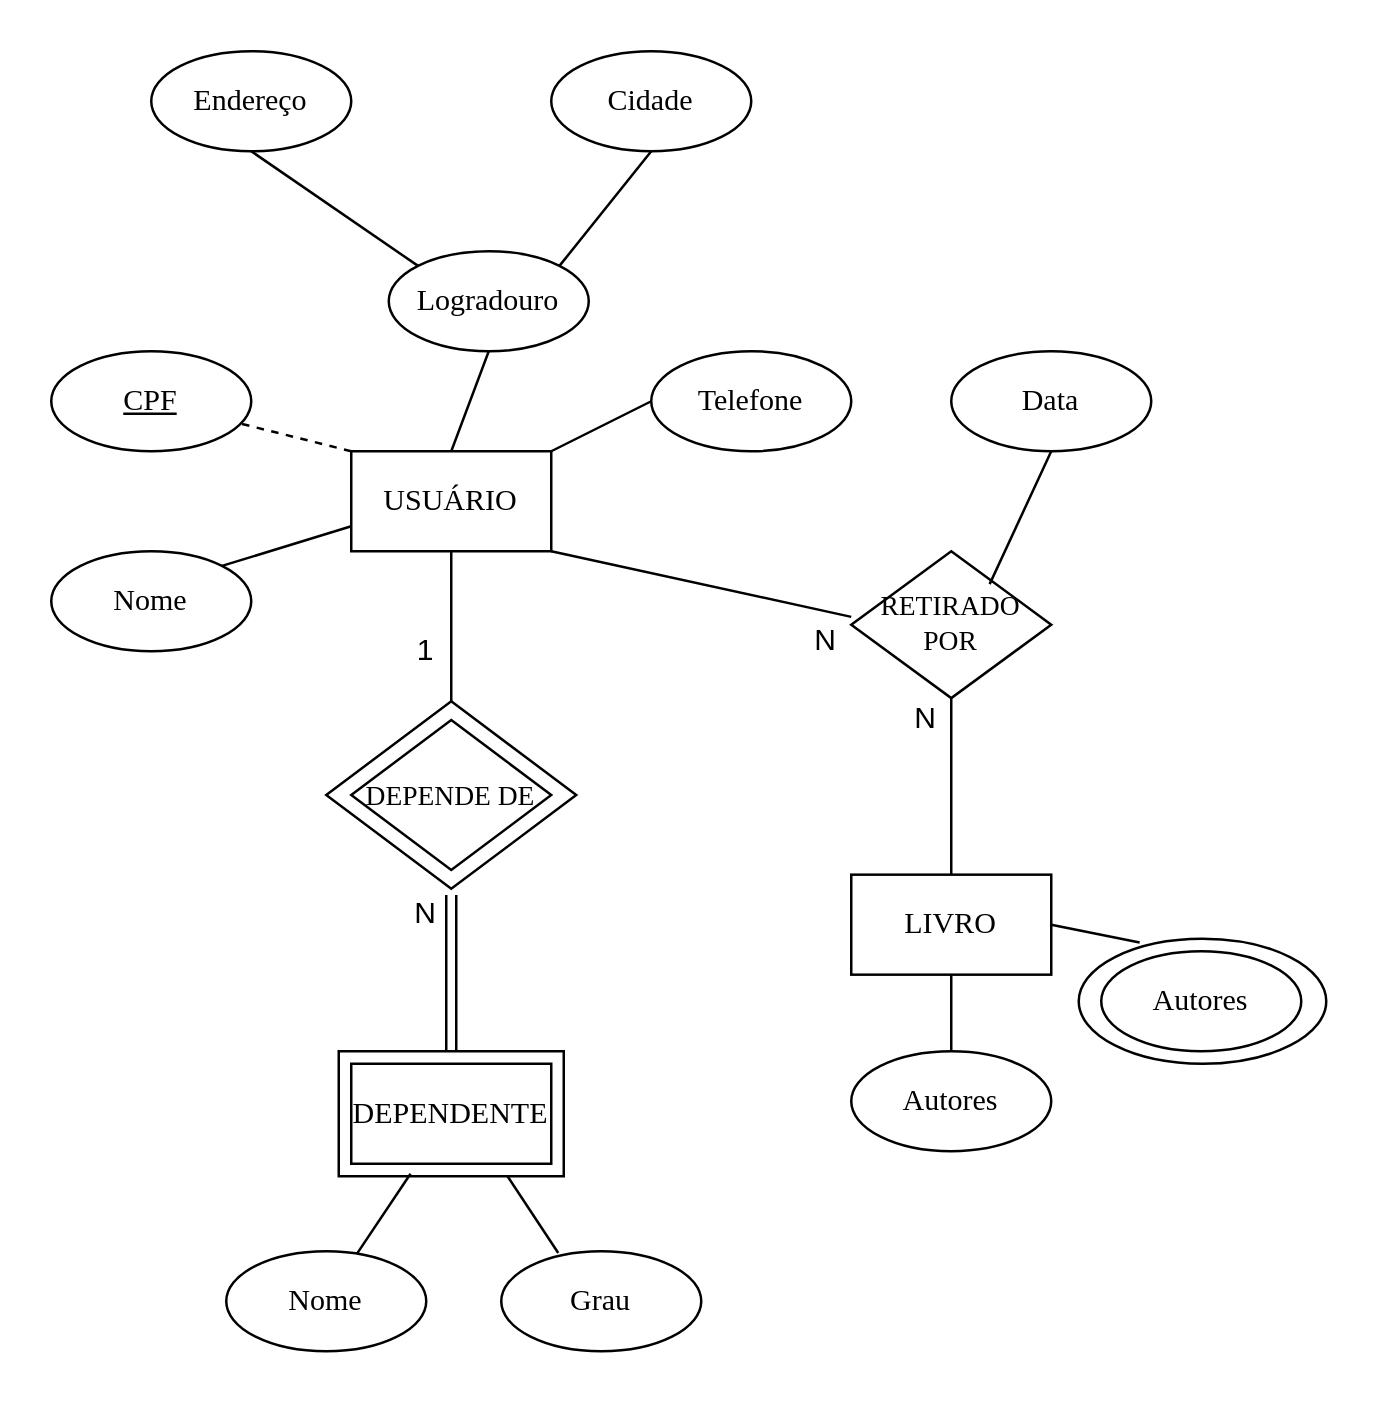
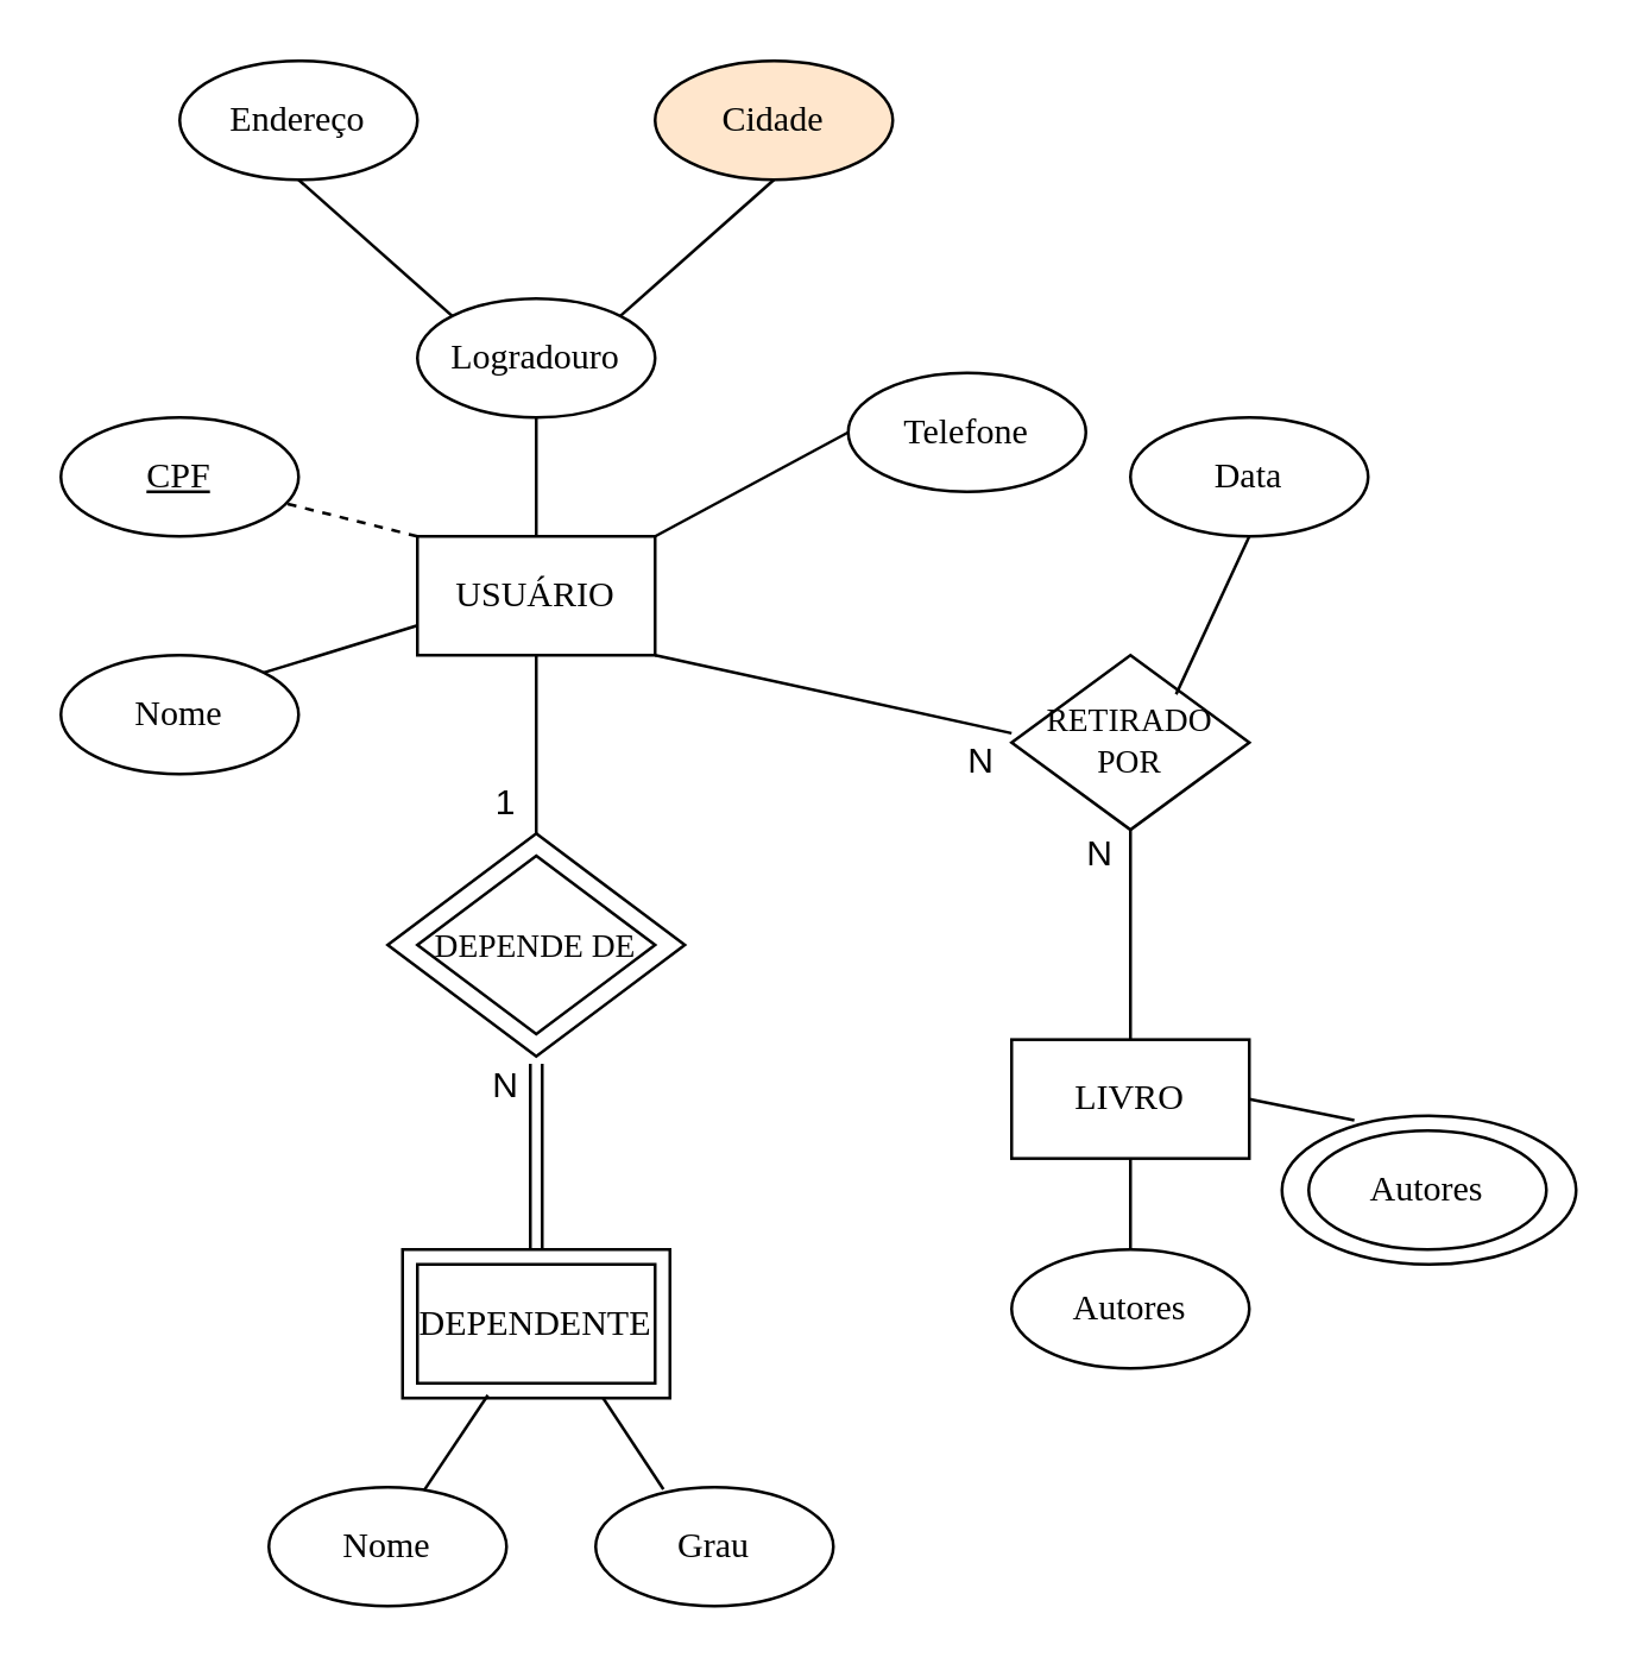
  <mxCell id="0" />
  <mxCell id="1" parent="0" />
- <mxCell id="2" value="1" style="rounded=0;whiteSpace=wrap;html=1;strokeColor=none;fillColor=none;" parent="1" vertex="1"><mxGeometry x="160" y="250" width="20" height="20" as="geometry" /></mxCell>
- <mxCell id="3" value="Logradouro" style="ellipse;whiteSpace=wrap;html=1;fontFamily=Times New Roman;" vertex="1" parent="1"><mxGeometry x="155" y="100" width="80" height="40" as="geometry" /></mxCell>
+ <mxCell id="2" value="1" style="rounded=0;whiteSpace=wrap;html=1;strokeColor=none;fillColor=none;" parent="1" vertex="1"><mxGeometry x="160" y="260" width="20" height="20" as="geometry" /></mxCell>
+ <mxCell id="3" value="Logradouro" style="ellipse;whiteSpace=wrap;html=1;fontFamily=Times New Roman;" vertex="1" parent="1"><mxGeometry x="140" y="100" width="80" height="40" as="geometry" /></mxCell>
  <mxCell id="4" value="&lt;u&gt;CPF&lt;/u&gt;" style="ellipse;whiteSpace=wrap;html=1;fontFamily=Times New Roman;" vertex="1" parent="1"><mxGeometry x="20" y="140" width="80" height="40" as="geometry" /></mxCell>
  <mxCell id="5" value="USUÁRIO" style="rounded=0;whiteSpace=wrap;html=1;fontFamily=Times New Roman;" vertex="1" parent="1"><mxGeometry x="140" y="180" width="80" height="40" as="geometry" /></mxCell>
  <mxCell id="6" value="" style="endArrow=none;html=1;rounded=0;fontFamily=Times New Roman;entryX=0.5;entryY=1;entryDx=0;entryDy=0;exitX=0.5;exitY=0;exitDx=0;exitDy=0;" edge="1" parent="1" source="5" target="3"><mxGeometry width="50" height="50" relative="1" as="geometry"><mxPoint x="280" y="210" as="sourcePoint" /><mxPoint x="330" y="160" as="targetPoint" /></mxGeometry></mxCell>
- <mxCell id="7" value="Telefone" style="ellipse;whiteSpace=wrap;html=1;fontFamily=Times New Roman;" vertex="1" parent="1"><mxGeometry x="260" y="140" width="80" height="40" as="geometry" /></mxCell>
+ <mxCell id="7" value="Telefone" style="ellipse;whiteSpace=wrap;html=1;fontFamily=Times New Roman;" vertex="1" parent="1"><mxGeometry x="285" y="125" width="80" height="40" as="geometry" /></mxCell>
  <mxCell id="8" value="Nome" style="ellipse;whiteSpace=wrap;html=1;fontFamily=Times New Roman;" vertex="1" parent="1"><mxGeometry x="20" y="220" width="80" height="40" as="geometry" /></mxCell>
  <mxCell id="9" value="Endereço" style="ellipse;whiteSpace=wrap;html=1;fontFamily=Times New Roman;" vertex="1" parent="1"><mxGeometry x="60" y="20" width="80" height="40" as="geometry" /></mxCell>
- <mxCell id="10" value="Cidade" style="ellipse;whiteSpace=wrap;html=1;fontFamily=Times New Roman;" vertex="1" parent="1"><mxGeometry x="220" y="20" width="80" height="40" as="geometry" /></mxCell>
+ <mxCell id="10" value="Cidade" style="ellipse;whiteSpace=wrap;html=1;fontFamily=Times New Roman;fillColor=#ffe6cc;" vertex="1" parent="1"><mxGeometry x="220" y="20" width="80" height="40" as="geometry" /></mxCell>
  <mxCell id="11" value="" style="endArrow=none;html=1;rounded=0;fontFamily=Times New Roman;entryX=0.5;entryY=1;entryDx=0;entryDy=0;exitX=0;exitY=0;exitDx=0;exitDy=0;" edge="1" parent="1" source="3" target="9"><mxGeometry width="50" height="50" relative="1" as="geometry"><mxPoint x="280" y="210" as="sourcePoint" /><mxPoint x="330" y="160" as="targetPoint" /></mxGeometry></mxCell>
  <mxCell id="12" value="" style="endArrow=none;html=1;rounded=0;fontFamily=Times New Roman;entryX=0.5;entryY=1;entryDx=0;entryDy=0;exitX=1;exitY=0;exitDx=0;exitDy=0;" edge="1" parent="1" source="3" target="10"><mxGeometry width="50" height="50" relative="1" as="geometry"><mxPoint x="280" y="210" as="sourcePoint" /><mxPoint x="330" y="160" as="targetPoint" /></mxGeometry></mxCell>
  <mxCell id="13" value="" style="endArrow=none;html=1;rounded=0;fontFamily=Times New Roman;entryX=0;entryY=0.5;entryDx=0;entryDy=0;exitX=1;exitY=0;exitDx=0;exitDy=0;" edge="1" parent="1" source="5" target="7"><mxGeometry width="50" height="50" relative="1" as="geometry"><mxPoint x="280" y="210" as="sourcePoint" /><mxPoint x="330" y="160" as="targetPoint" /></mxGeometry></mxCell>
  <mxCell id="14" value="" style="endArrow=none;html=1;rounded=0;fontFamily=Times New Roman;exitX=0;exitY=0;exitDx=0;exitDy=0;dashed=1;" edge="1" parent="1" source="5" target="4"><mxGeometry width="50" height="50" relative="1" as="geometry"><mxPoint x="280" y="210" as="sourcePoint" /><mxPoint x="330" y="160" as="targetPoint" /></mxGeometry></mxCell>
  <mxCell id="15" value="" style="endArrow=none;html=1;rounded=0;fontFamily=Times New Roman;entryX=1;entryY=0;entryDx=0;entryDy=0;exitX=0;exitY=0.75;exitDx=0;exitDy=0;" edge="1" parent="1" source="5" target="8"><mxGeometry width="50" height="50" relative="1" as="geometry"><mxPoint x="280" y="210" as="sourcePoint" /><mxPoint x="330" y="160" as="targetPoint" /></mxGeometry></mxCell>
  <mxCell id="16" value="&lt;font style=&quot;font-size: 11px;&quot;&gt;DEPENDE DE&lt;/font&gt;" style="rhombus;whiteSpace=wrap;html=1;fontFamily=Times New Roman;" vertex="1" parent="1"><mxGeometry x="140" y="287.5" width="80" height="60" as="geometry" /></mxCell>
  <mxCell id="17" value="" style="rhombus;whiteSpace=wrap;html=1;fontFamily=Times New Roman;fontSize=11;fillColor=none;" vertex="1" parent="1"><mxGeometry x="130" y="280" width="100" height="75" as="geometry" /></mxCell>
  <mxCell id="18" value="DEPENDENTE" style="rounded=0;whiteSpace=wrap;html=1;fontFamily=Times New Roman;" vertex="1" parent="1"><mxGeometry x="140" y="425" width="80" height="40" as="geometry" /></mxCell>
  <mxCell id="19" value="" style="rounded=0;whiteSpace=wrap;html=1;fontFamily=Times New Roman;fontSize=11;fillColor=none;" vertex="1" parent="1"><mxGeometry x="135" y="420" width="90" height="50" as="geometry" /></mxCell>
  <mxCell id="20" value="" style="shape=link;html=1;rounded=0;strokeColor=default;fontFamily=Times New Roman;fontSize=11;exitX=0.5;exitY=0;exitDx=0;exitDy=0;" edge="1" parent="1" source="19"><mxGeometry width="100" relative="1" as="geometry"><mxPoint x="240" y="387.5" as="sourcePoint" /><mxPoint x="180" y="357.5" as="targetPoint" /></mxGeometry></mxCell>
  <mxCell id="21" value="" style="endArrow=none;html=1;rounded=0;strokeColor=default;fontFamily=Times New Roman;fontSize=11;entryX=0.5;entryY=1;entryDx=0;entryDy=0;exitX=0.5;exitY=0;exitDx=0;exitDy=0;" edge="1" parent="1" source="17" target="5"><mxGeometry width="50" height="50" relative="1" as="geometry"><mxPoint x="230" y="340" as="sourcePoint" /><mxPoint x="280" y="290" as="targetPoint" /></mxGeometry></mxCell>
  <mxCell id="22" value="RETIRADO POR" style="rhombus;whiteSpace=wrap;html=1;fontFamily=Times New Roman;fontSize=11;fillColor=none;perimeterSpacing=0;" vertex="1" parent="1"><mxGeometry x="340" y="220" width="80" height="58.75" as="geometry" /></mxCell>
  <mxCell id="23" value="LIVRO" style="rounded=0;whiteSpace=wrap;html=1;fontFamily=Times New Roman;" vertex="1" parent="1"><mxGeometry x="340" y="349.37" width="80" height="40" as="geometry" /></mxCell>
  <mxCell id="24" value="" style="endArrow=none;html=1;rounded=0;strokeColor=default;fontFamily=Times New Roman;fontSize=11;entryX=1;entryY=1;entryDx=0;entryDy=0;exitX=1;exitY=0;exitDx=0;exitDy=0;" edge="1" parent="1" source="26" target="5"><mxGeometry width="50" height="50" relative="1" as="geometry"><mxPoint x="310" y="280" as="sourcePoint" /><mxPoint x="360" y="230" as="targetPoint" /></mxGeometry></mxCell>
  <mxCell id="25" value="N" style="rounded=0;whiteSpace=wrap;html=1;strokeColor=none;fillColor=none;" vertex="1" parent="1"><mxGeometry x="160" y="355" width="20" height="20" as="geometry" /></mxCell>
  <mxCell id="26" value="N" style="rounded=0;whiteSpace=wrap;html=1;strokeColor=none;fillColor=none;" vertex="1" parent="1"><mxGeometry x="320" y="246.24" width="20" height="20" as="geometry" /></mxCell>
  <mxCell id="27" value="Nome" style="ellipse;whiteSpace=wrap;html=1;fontFamily=Times New Roman;" vertex="1" parent="1"><mxGeometry x="90" y="500" width="80" height="40" as="geometry" /></mxCell>
  <mxCell id="28" value="Grau" style="ellipse;whiteSpace=wrap;html=1;fontFamily=Times New Roman;" vertex="1" parent="1"><mxGeometry x="200" y="500" width="80" height="40" as="geometry" /></mxCell>
  <mxCell id="29" value="" style="endArrow=none;html=1;rounded=0;strokeColor=default;fontFamily=Times New Roman;fontSize=11;entryX=0.319;entryY=0.98;entryDx=0;entryDy=0;entryPerimeter=0;" edge="1" parent="1" source="27" target="19"><mxGeometry width="50" height="50" relative="1" as="geometry"><mxPoint x="110" y="515" as="sourcePoint" /><mxPoint x="160" y="465" as="targetPoint" /></mxGeometry></mxCell>
  <mxCell id="30" value="" style="endArrow=none;html=1;rounded=0;strokeColor=default;fontFamily=Times New Roman;fontSize=11;entryX=0.75;entryY=1;entryDx=0;entryDy=0;exitX=0.285;exitY=0.017;exitDx=0;exitDy=0;exitPerimeter=0;" edge="1" parent="1" source="28" target="19"><mxGeometry width="50" height="50" relative="1" as="geometry"><mxPoint x="310" y="360" as="sourcePoint" /><mxPoint x="360" y="310" as="targetPoint" /></mxGeometry></mxCell>
  <mxCell id="31" value="Autores" style="ellipse;whiteSpace=wrap;html=1;fontFamily=Times New Roman;" vertex="1" parent="1"><mxGeometry x="440" y="380" width="80" height="40" as="geometry" /></mxCell>
  <mxCell id="32" value="" style="endArrow=none;html=1;rounded=0;strokeColor=default;fontFamily=Times New Roman;fontSize=11;exitX=0.5;exitY=0;exitDx=0;exitDy=0;entryX=0.5;entryY=1;entryDx=0;entryDy=0;" edge="1" parent="1" source="23" target="22"><mxGeometry width="50" height="50" relative="1" as="geometry"><mxPoint x="310" y="289.37" as="sourcePoint" /><mxPoint x="360" y="239.37" as="targetPoint" /></mxGeometry></mxCell>
  <mxCell id="33" value="N" style="rounded=0;whiteSpace=wrap;html=1;strokeColor=none;fillColor=none;" vertex="1" parent="1"><mxGeometry x="360" y="276.87" width="20" height="20" as="geometry" /></mxCell>
  <mxCell id="34" value="Autores" style="ellipse;whiteSpace=wrap;html=1;fontFamily=Times New Roman;" vertex="1" parent="1"><mxGeometry x="340" y="420" width="80" height="40" as="geometry" /></mxCell>
  <mxCell id="35" value="" style="ellipse;whiteSpace=wrap;html=1;fontFamily=Times New Roman;fillColor=none;" vertex="1" parent="1"><mxGeometry x="431" y="375" width="99" height="50" as="geometry" /></mxCell>
  <mxCell id="36" value="" style="endArrow=none;html=1;rounded=0;strokeColor=default;fontFamily=Times New Roman;fontSize=11;entryX=0.5;entryY=1;entryDx=0;entryDy=0;exitX=0.5;exitY=0;exitDx=0;exitDy=0;" edge="1" parent="1" source="34" target="23"><mxGeometry width="50" height="50" relative="1" as="geometry"><mxPoint x="310" y="360" as="sourcePoint" /><mxPoint x="360" y="310" as="targetPoint" /></mxGeometry></mxCell>
  <mxCell id="37" value="" style="endArrow=none;html=1;rounded=0;strokeColor=default;fontFamily=Times New Roman;fontSize=11;exitX=0.246;exitY=0.03;exitDx=0;exitDy=0;exitPerimeter=0;entryX=1;entryY=0.5;entryDx=0;entryDy=0;" edge="1" parent="1" source="35" target="23"><mxGeometry width="50" height="50" relative="1" as="geometry"><mxPoint x="310" y="360" as="sourcePoint" /><mxPoint x="360" y="310" as="targetPoint" /></mxGeometry></mxCell>
  <mxCell id="38" value="Data" style="ellipse;whiteSpace=wrap;html=1;fontFamily=Times New Roman;" vertex="1" parent="1"><mxGeometry x="380" y="140" width="80" height="40" as="geometry" /></mxCell>
  <mxCell id="39" value="" style="endArrow=none;html=1;rounded=0;strokeColor=default;fontFamily=Times New Roman;fontSize=11;entryX=0.5;entryY=1;entryDx=0;entryDy=0;exitX=0.692;exitY=0.224;exitDx=0;exitDy=0;exitPerimeter=0;" edge="1" parent="1" source="22" target="38"><mxGeometry width="50" height="50" relative="1" as="geometry"><mxPoint x="310" y="280" as="sourcePoint" /><mxPoint x="360" y="230" as="targetPoint" /></mxGeometry></mxCell>
